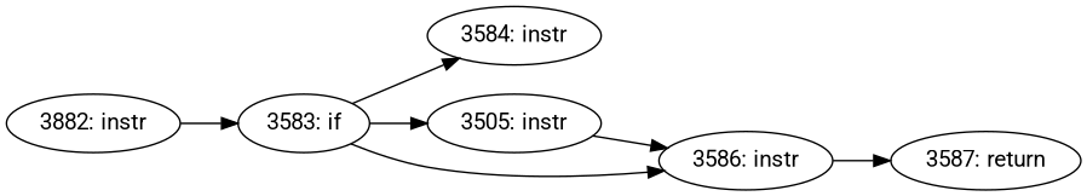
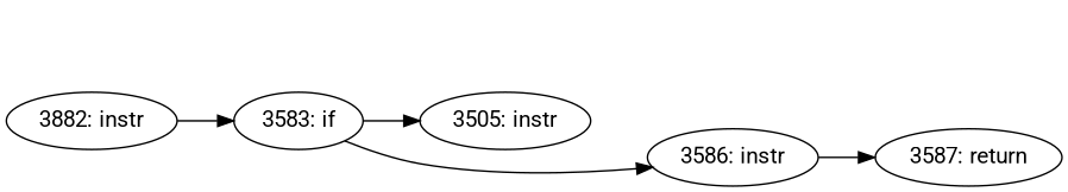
  digraph {
    fontname=Roboto
    rankdir=LR
    node [fontname=Roboto]
    edge [fontname=Roboto]
    n1 [label="3882: instr"]
    n2 [label="3583: if"]
-   n3 [label="3584: instr"]
    n4 [label="3505: instr"]
    n5 [label="3586: instr"]
    n6 [label="3587: return"]
    n1 -> n2
-   n2 -> n3
    n2 -> n4
    n2 -> n5
-   n4 -> n5
    n5 -> n6
  }
